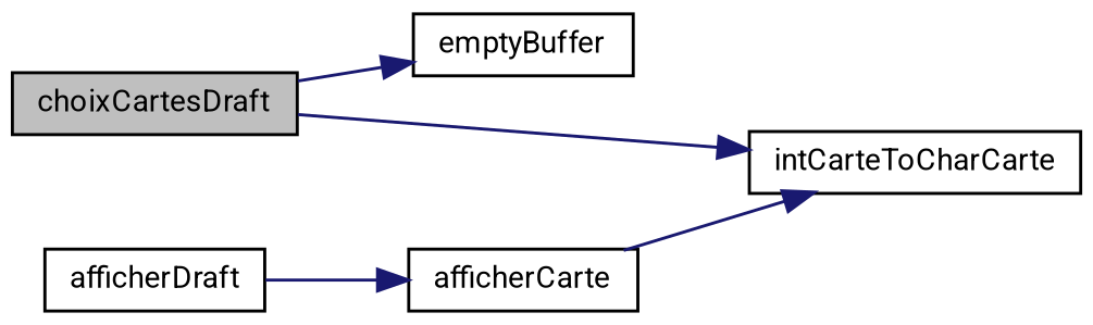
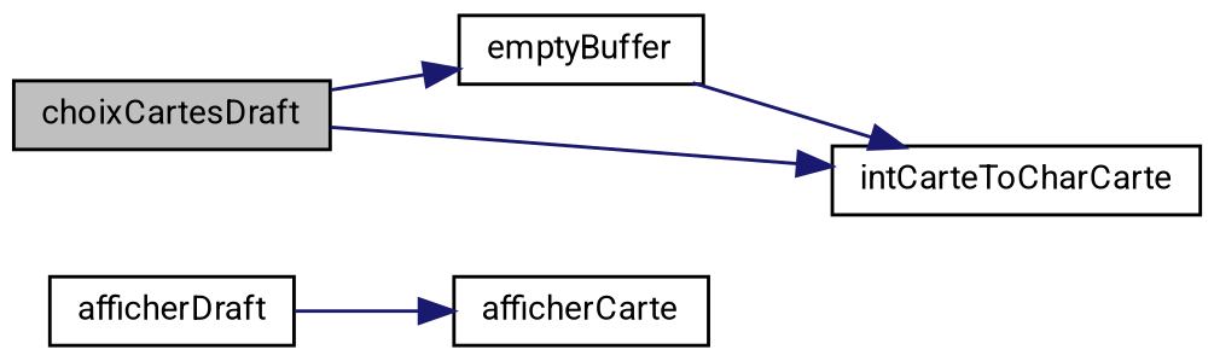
  digraph {
    fontname=Roboto
    rankdir=LR
    node [color=black fillcolor=white fontname=Roboto fontsize=10 shape=record style=filled]
    edge [color=midnightblue fontname=Roboto fontsize=10 labelfontname=Helvetica labelfontsize=10 style=solid]
    n1 [fillcolor=grey75 fontcolor=black height=0.2 label=choixCartesDraft width=0.4]
    n2 [height=0.2 label=emptyBuffer width=0.4]
    n3 [height=0.2 label=intCarteToCharCarte width=0.4]
    n4 [height=0.2 label=afficherDraft width=0.4]
    n5 [height=0.2 label=afficherCarte width=0.4]
    n1 -> n2
    n1 -> n3
    n4 -> n5
-   n5 -> n3
+   n2 -> n3
  }
